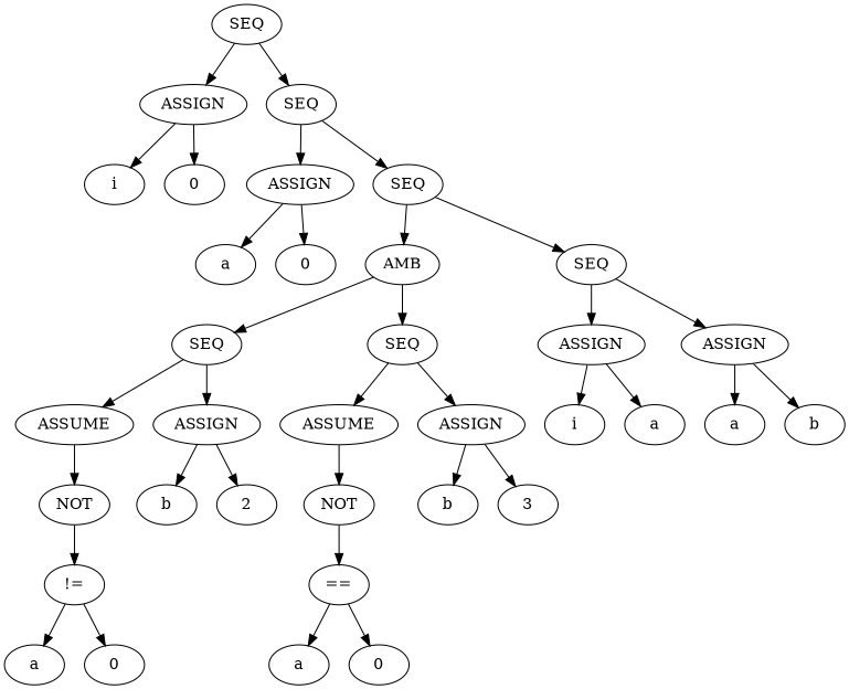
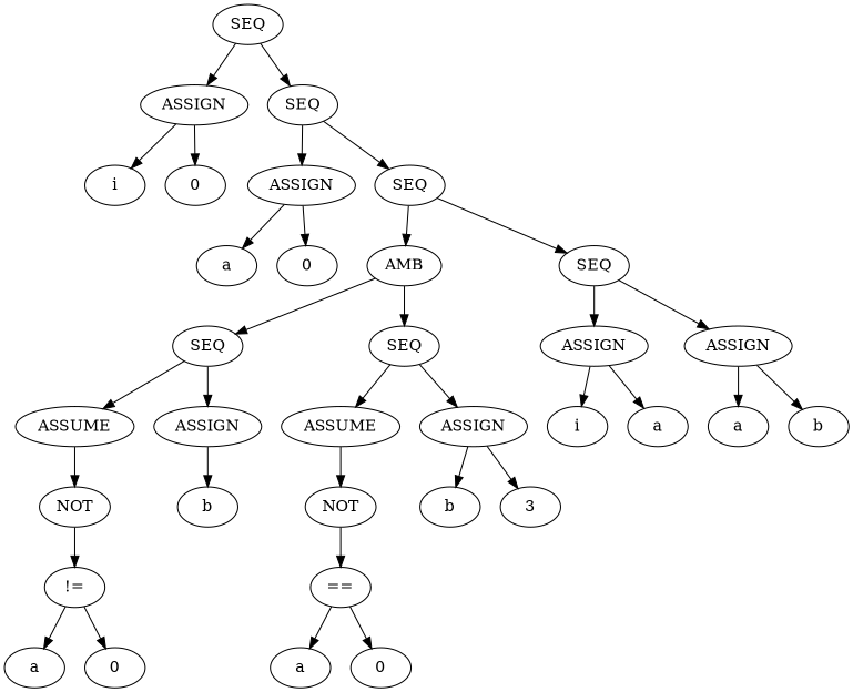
  digraph {
    n1 [label=SEQ]
    n2 [label=ASSIGN]
    n3 [label=SEQ]
    n4 [label=i]
    n5 [label=0]
    n6 [label=ASSIGN]
    n7 [label=SEQ]
    n8 [label=a]
    n9 [label=0]
    n10 [label=AMB]
    n11 [label=SEQ]
    n12 [label=SEQ]
    n13 [label=SEQ]
    n14 [label=ASSUME]
    n15 [label=ASSIGN]
    n16 [label=NOT]
    n17 [label="!="]
    n18 [label=a]
    n19 [label=0]
    n20 [label=b]
-   n21 [label=2]
    n22 [label=ASSUME]
    n23 [label=ASSIGN]
    n24 [label=NOT]
    n25 [label="=="]
    n26 [label=a]
    n27 [label=0]
    n28 [label=b]
    n29 [label=3]
    n30 [label=ASSIGN]
    n31 [label=ASSIGN]
    n32 [label=i]
    n33 [label=a]
    n34 [label=a]
    n35 [label=b]
    n1 -> n2
    n1 -> n3
    n2 -> n4
    n2 -> n5
    n3 -> n6
    n3 -> n7
    n6 -> n8
    n6 -> n9
    n7 -> n10
    n7 -> n11
    n10 -> n12
    n10 -> n13
    n11 -> n30
    n11 -> n31
    n12 -> n14
    n12 -> n15
    n13 -> n22
    n13 -> n23
    n14 -> n16
    n15 -> n20
-   n15 -> n21
    n16 -> n17
    n17 -> n18
    n17 -> n19
    n22 -> n24
    n23 -> n28
    n23 -> n29
    n24 -> n25
    n25 -> n26
    n25 -> n27
    n30 -> n32
    n30 -> n33
    n31 -> n34
    n31 -> n35
  }
